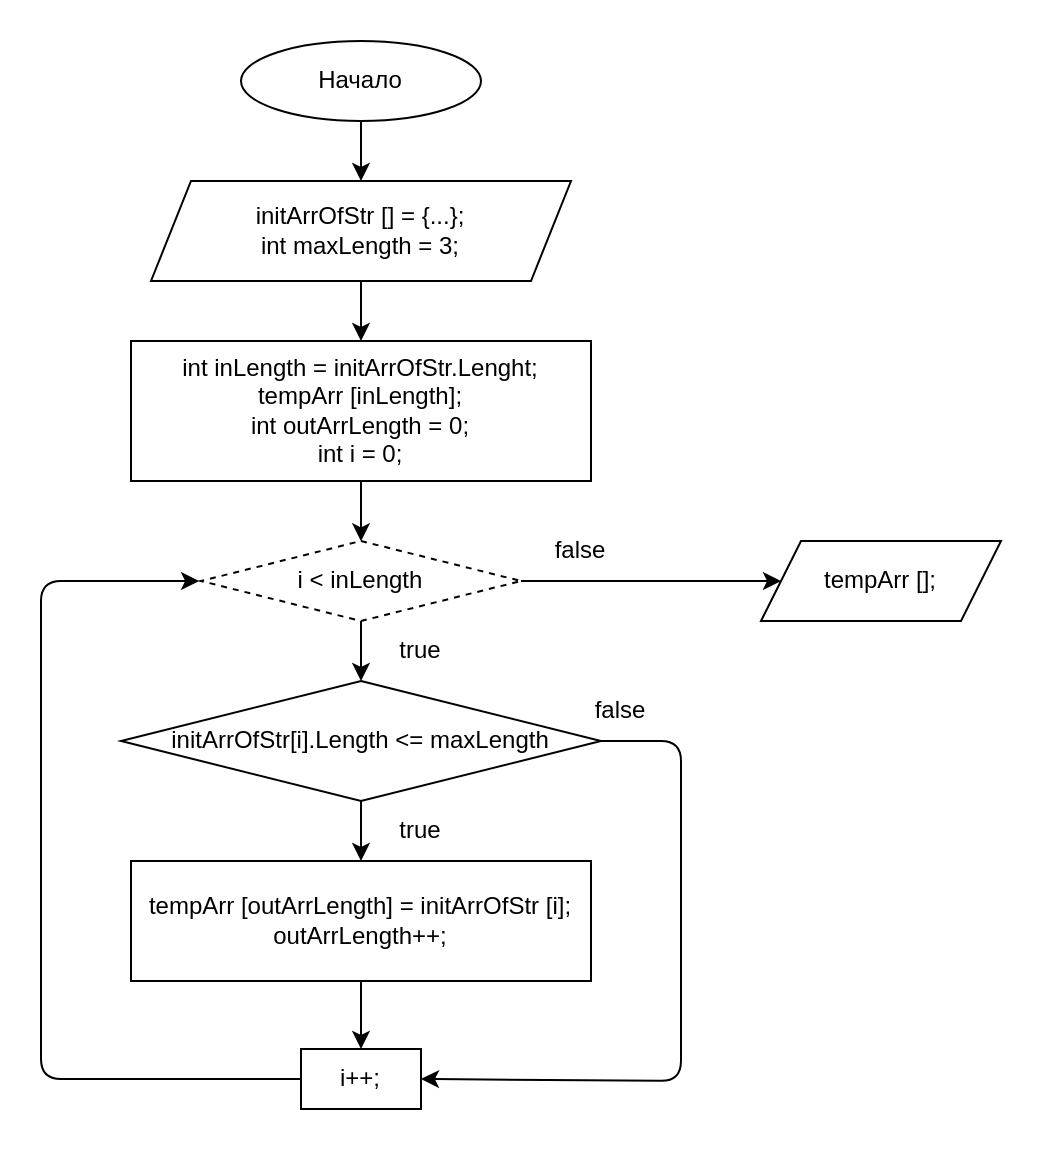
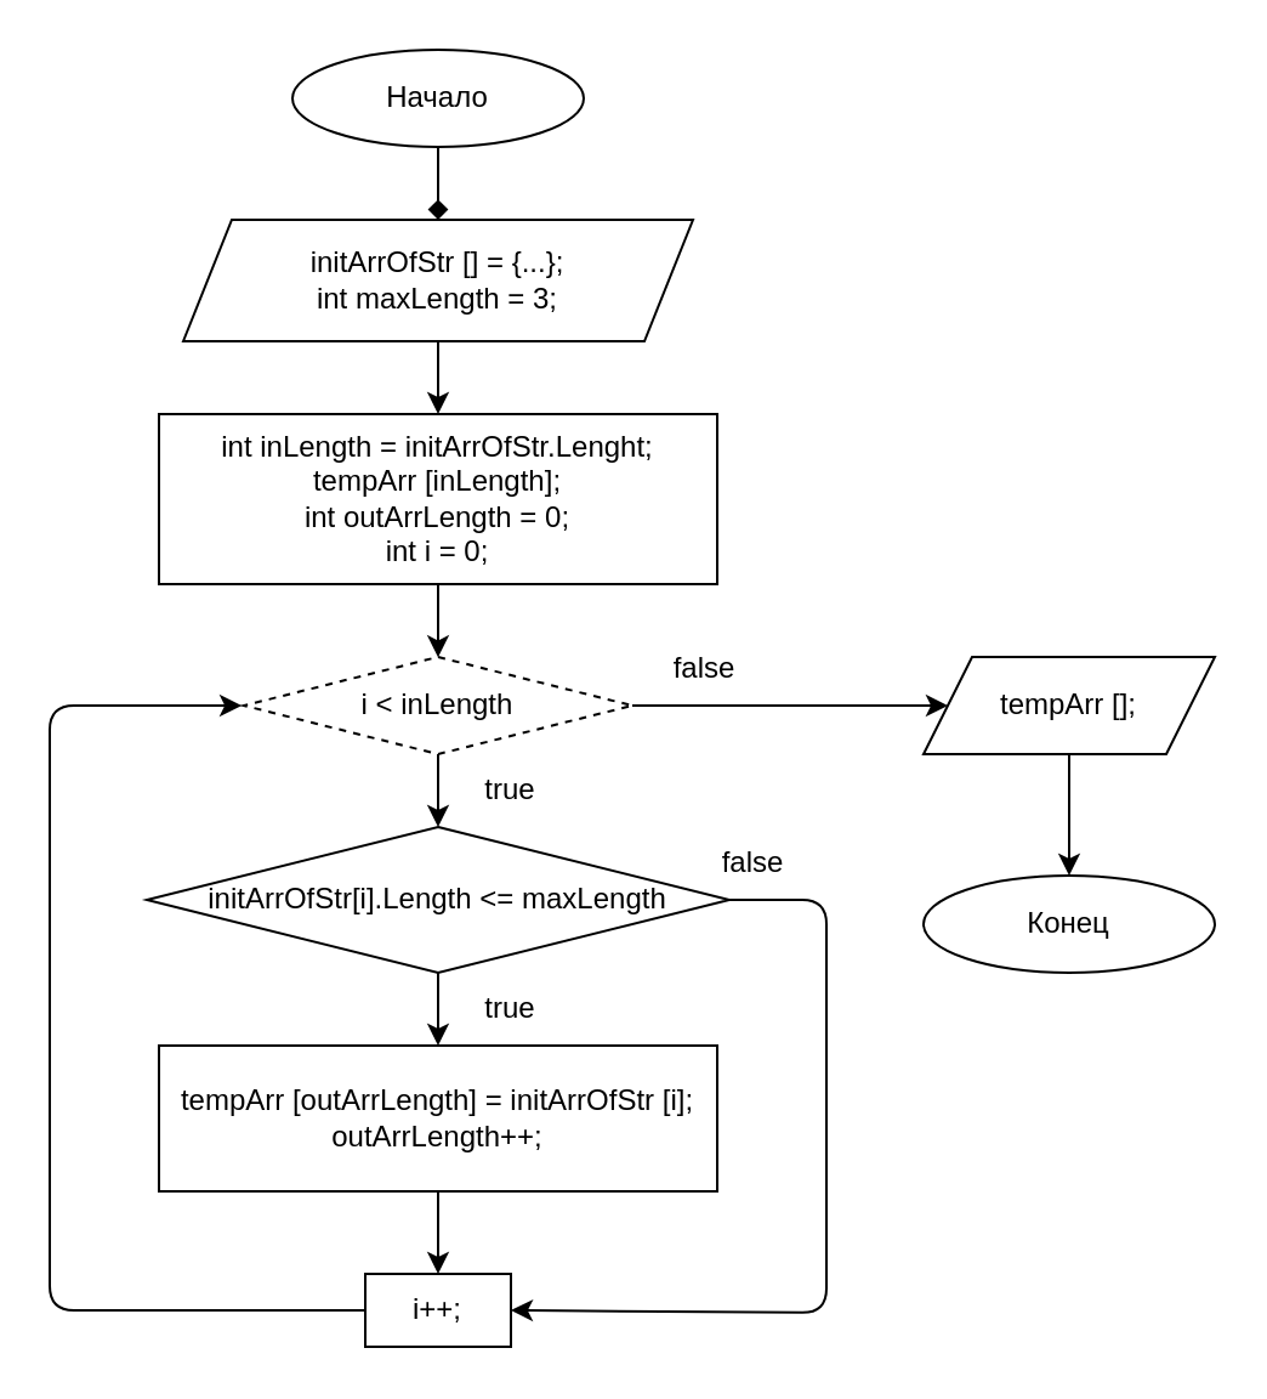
  <mxCell id="0" />
  <mxCell id="1" parent="0" />
- <mxCell id="2" style="edgeStyle=none;html=1;entryX=0.5;entryY=0;entryDx=0;entryDy=0;" edge="1" parent="1" source="3" target="5"><mxGeometry relative="1" as="geometry" /></mxCell>
+ <mxCell id="2" style="edgeStyle=none;html=1;entryX=0.5;entryY=0;entryDx=0;entryDy=0;endArrow=diamond;" edge="1" parent="1" source="3" target="5"><mxGeometry relative="1" as="geometry" /></mxCell>
  <mxCell id="3" value="Начало" style="ellipse;whiteSpace=wrap;html=1;" vertex="1" parent="1"><mxGeometry x="120" y="20" width="120" height="40" as="geometry" /></mxCell>
  <mxCell id="4" style="edgeStyle=none;html=1;entryX=0.5;entryY=0;entryDx=0;entryDy=0;" edge="1" parent="1" source="5" target="7"><mxGeometry relative="1" as="geometry" /></mxCell>
  <mxCell id="5" value="initArrOfStr [] = {...};&lt;br&gt;int maxLength = 3;" style="shape=parallelogram;perimeter=parallelogramPerimeter;whiteSpace=wrap;html=1;fixedSize=1;" vertex="1" parent="1"><mxGeometry x="75" y="90" width="210" height="50" as="geometry" /></mxCell>
  <mxCell id="6" style="edgeStyle=none;html=1;entryX=0.5;entryY=0.004;entryDx=0;entryDy=0;entryPerimeter=0;" edge="1" parent="1" source="7" target="10"><mxGeometry relative="1" as="geometry" /></mxCell>
  <mxCell id="7" value="int inLength = initArrOfStr.Lenght;&lt;br&gt;tempArr [inLength];&lt;br&gt;int outArrLength = 0;&lt;br&gt;int i = 0;" style="rounded=0;whiteSpace=wrap;html=1;" vertex="1" parent="1"><mxGeometry x="65" y="170" width="230" height="70" as="geometry" /></mxCell>
  <mxCell id="8" style="edgeStyle=none;html=1;entryX=0;entryY=1;entryDx=0;entryDy=0;" edge="1" parent="1" source="10" target="21"><mxGeometry relative="1" as="geometry" /></mxCell>
  <mxCell id="9" style="edgeStyle=none;html=1;entryX=0;entryY=0.5;entryDx=0;entryDy=0;" edge="1" parent="1" source="10" target="16"><mxGeometry relative="1" as="geometry" /></mxCell>
  <mxCell id="10" value="i &amp;lt; inLength" style="rhombus;whiteSpace=wrap;html=1;dashed=1;" vertex="1" parent="1"><mxGeometry x="100" y="270" width="160" height="40" as="geometry" /></mxCell>
  <mxCell id="11" style="edgeStyle=none;html=1;entryX=-0.006;entryY=0.5;entryDx=0;entryDy=0;entryPerimeter=0;" edge="1" parent="1" source="12" target="10"><mxGeometry relative="1" as="geometry"><mxPoint x="20" y="290" as="targetPoint" /><Array as="points"><mxPoint x="20" y="539" /><mxPoint x="20" y="290" /></Array></mxGeometry></mxCell>
  <mxCell id="12" value="i++;" style="rounded=0;whiteSpace=wrap;html=1;" vertex="1" parent="1"><mxGeometry x="150" y="524" width="60" height="30" as="geometry" /></mxCell>
  <mxCell id="13" style="edgeStyle=none;html=1;entryX=0.5;entryY=0;entryDx=0;entryDy=0;" edge="1" parent="1" source="14" target="12"><mxGeometry relative="1" as="geometry" /></mxCell>
  <mxCell id="14" value="tempArr [outArrLength] = initArrOfStr [i];&lt;br&gt;outArrLength++;" style="rounded=0;whiteSpace=wrap;html=1;" vertex="1" parent="1"><mxGeometry x="65" y="430" width="230" height="60" as="geometry" /></mxCell>
+ <mxCell id="15" style="edgeStyle=none;html=1;entryX=0.5;entryY=0;entryDx=0;entryDy=0;" edge="1" parent="1" source="16" target="17"><mxGeometry relative="1" as="geometry" /></mxCell>
  <mxCell id="16" value="tempArr [];" style="shape=parallelogram;perimeter=parallelogramPerimeter;whiteSpace=wrap;html=1;fixedSize=1;" vertex="1" parent="1"><mxGeometry x="380" y="270" width="120" height="40" as="geometry" /></mxCell>
+ <mxCell id="17" value="Конец" style="ellipse;whiteSpace=wrap;html=1;" vertex="1" parent="1"><mxGeometry x="380" y="360" width="120" height="40" as="geometry" /></mxCell>
  <mxCell id="18" style="edgeStyle=none;html=1;entryX=0.5;entryY=0;entryDx=0;entryDy=0;" edge="1" parent="1" source="20" target="14"><mxGeometry relative="1" as="geometry" /></mxCell>
  <mxCell id="19" style="edgeStyle=none;html=1;entryX=1;entryY=0.5;entryDx=0;entryDy=0;" edge="1" parent="1" source="20" target="12"><mxGeometry relative="1" as="geometry"><mxPoint x="330" y="540" as="targetPoint" /><Array as="points"><mxPoint x="300" y="370" /><mxPoint x="340" y="370" /><mxPoint x="340" y="540" /></Array></mxGeometry></mxCell>
  <mxCell id="20" value="initArrOfStr[i].Length &amp;lt;= maxLength" style="rhombus;whiteSpace=wrap;html=1;" vertex="1" parent="1"><mxGeometry x="60" y="340" width="240" height="60" as="geometry" /></mxCell>
  <mxCell id="21" value="true" style="text;html=1;strokeColor=none;fillColor=none;align=center;verticalAlign=middle;whiteSpace=wrap;rounded=0;" vertex="1" parent="1"><mxGeometry x="180" y="310" width="60" height="30" as="geometry" /></mxCell>
  <mxCell id="22" value="true" style="text;html=1;strokeColor=none;fillColor=none;align=center;verticalAlign=middle;whiteSpace=wrap;rounded=0;" vertex="1" parent="1"><mxGeometry x="180" y="400" width="60" height="30" as="geometry" /></mxCell>
  <mxCell id="23" value="false" style="text;html=1;strokeColor=none;fillColor=none;align=center;verticalAlign=middle;whiteSpace=wrap;rounded=0;" vertex="1" parent="1"><mxGeometry x="280" y="340" width="60" height="30" as="geometry" /></mxCell>
  <mxCell id="24" value="false" style="text;html=1;strokeColor=none;fillColor=none;align=center;verticalAlign=middle;whiteSpace=wrap;rounded=0;" vertex="1" parent="1"><mxGeometry x="260" y="260" width="60" height="30" as="geometry" /></mxCell>
